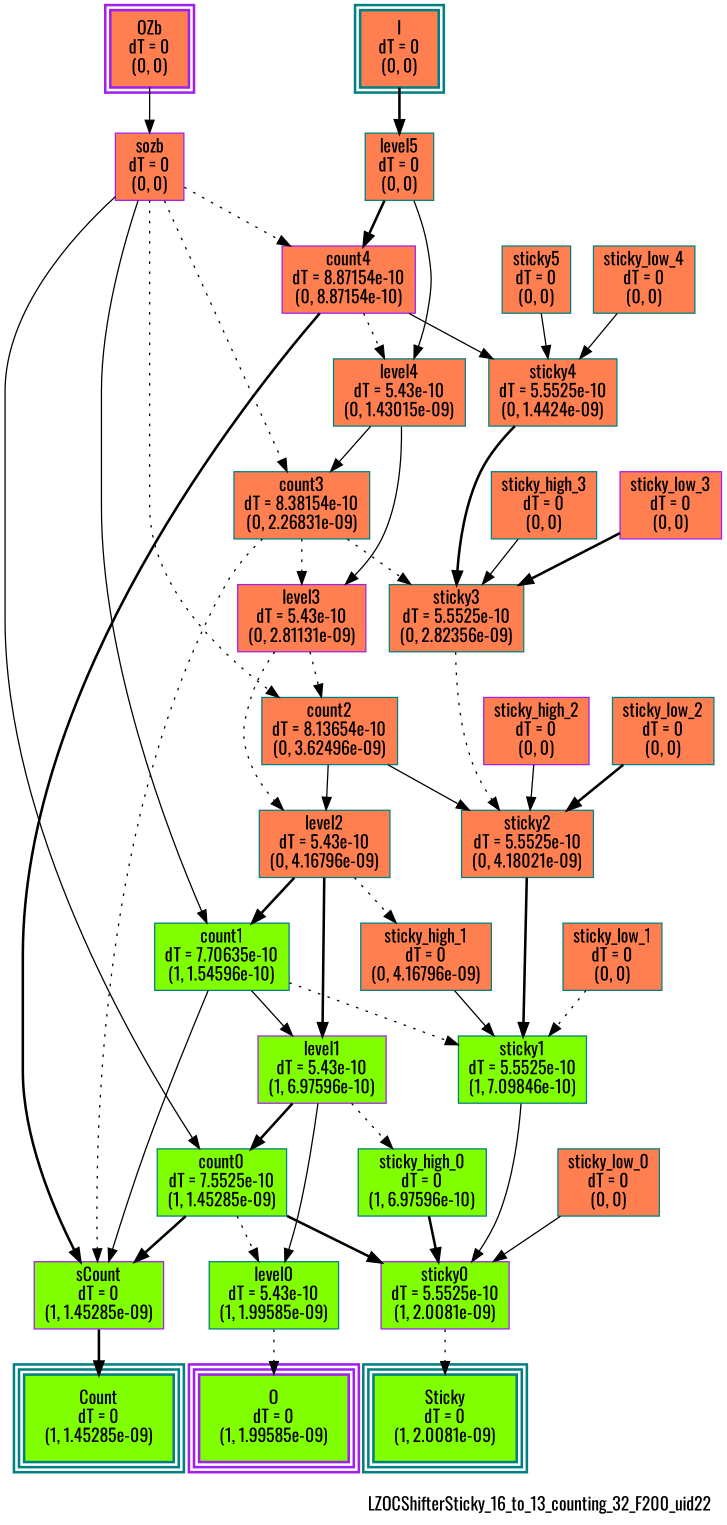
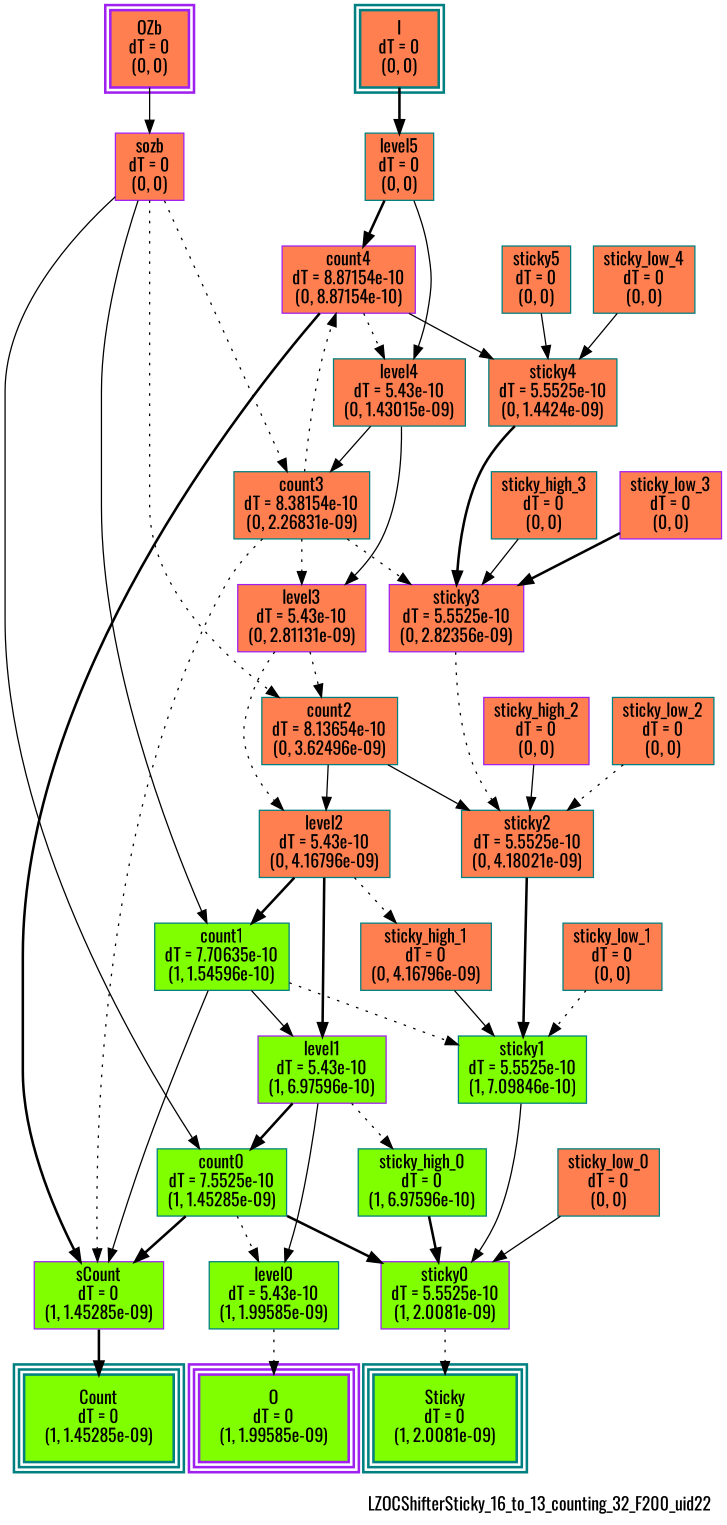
  digraph {
    fontname=Oswald
    label=LZOCShifterSticky_16_to_13_counting_32_F200_uid22
    labeljust=right
    labelloc=bottom
    nodesep=0.25
    ranksep=0.5
    node [color=teal fillcolor=coral fontname=Oswald peripheries=1 shape=box style=filled]
    edge [arrowhead=normal arrowsize=1.0 arrowtail=normal color=black dir=forward fontname=Oswald style=solid]
    n1 [label="I\ndT = 0\n(0, 0)" peripheries=2 style="bold, filled"]
    n2 [color=purple label="OZb\ndT = 0\n(0, 0)" peripheries=2 style="bold, filled"]
    n3 [fillcolor=chartreuse label="Count\ndT = 0\n(1, 1.45285e-09)" peripheries=3 style="bold, filled"]
    n4 [color=purple fillcolor=chartreuse label="O\ndT = 0\n(1, 1.99585e-09)" peripheries=3 style="bold, filled"]
    n5 [fillcolor=chartreuse label="Sticky\ndT = 0\n(1, 2.0081e-09)" peripheries=3 style="bold, filled"]
    n6 [label="level5\ndT = 0\n(0, 0)"]
    n7 [color=purple label="sozb\ndT = 0\n(0, 0)"]
    n8 [color=purple label="count4\ndT = 8.87154e-10\n(0, 8.87154e-10)"]
    n9 [label="level4\ndT = 5.43e-10\n(0, 1.43015e-09)"]
    n10 [label="count3\ndT = 8.38154e-10\n(0, 2.26831e-09)"]
    n11 [label="count2\ndT = 8.13654e-10\n(0, 3.62496e-09)"]
    n12 [fillcolor=chartreuse label="count1\ndT = 7.70635e-10\n(1, 1.54596e-10)"]
    n13 [fillcolor=chartreuse label="count0\ndT = 7.5525e-10\n(1, 1.45285e-09)"]
    n14 [label="sticky4\ndT = 5.5525e-10\n(0, 1.4424e-09)"]
    n15 [color=purple fillcolor=chartreuse label="sCount\ndT = 0\n(1, 1.45285e-09)"]
    n16 [color=purple label="level3\ndT = 5.43e-10\n(0, 2.81131e-09)"]
-   n17 [label="sticky3\ndT = 5.5525e-10\n(0, 2.82356e-09)"]
+   n17 [color=purple label="sticky3\ndT = 5.5525e-10\n(0, 2.82356e-09)"]
    n18 [label="level2\ndT = 5.43e-10\n(0, 4.16796e-09)"]
    n19 [label="sticky2\ndT = 5.5525e-10\n(0, 4.18021e-09)"]
    n20 [color=purple fillcolor=chartreuse label="level1\ndT = 5.43e-10\n(1, 6.97596e-10)"]
    n21 [fillcolor=chartreuse label="sticky1\ndT = 5.5525e-10\n(1, 7.09846e-10)"]
    n22 [fillcolor=chartreuse label="level0\ndT = 5.43e-10\n(1, 1.99585e-09)"]
    n23 [color=purple fillcolor=chartreuse label="sticky0\ndT = 5.5525e-10\n(1, 2.0081e-09)"]
    n24 [label="sticky5\ndT = 0\n(0, 0)"]
    n25 [label="sticky_low_4\ndT = 0\n(0, 0)"]
    n26 [label="sticky_high_1\ndT = 0\n(0, 4.16796e-09)"]
    n27 [label="sticky_high_3\ndT = 0\n(0, 0)"]
    n28 [color=purple label="sticky_low_3\ndT = 0\n(0, 0)"]
    n29 [fillcolor=chartreuse label="sticky_high_0\ndT = 0\n(1, 6.97596e-10)"]
    n30 [color=purple label="sticky_high_2\ndT = 0\n(0, 0)"]
    n31 [label="sticky_low_2\ndT = 0\n(0, 0)"]
    n32 [label="sticky_low_1\ndT = 0\n(0, 0)"]
    n33 [label="sticky_low_0\ndT = 0\n(0, 0)"]
    subgraph sub_1 {
      rank=same
      n1
      n2
    }
    subgraph sub_2 {
      rank=same
      n3
      n4
      n5
    }
    n1 -> n6 [style=bold]
    n2 -> n7
    n6 -> n8 [style=bold]
    n6 -> n9
-   n7 -> n8 [style=dotted]
+   n10 -> n8 [style=dotted]
    n7 -> n10 [style=dotted]
    n7 -> n11 [style=dotted]
    n7 -> n12
    n7 -> n13
    n8 -> n9 [style=dotted]
    n8 -> n14
    n8 -> n15 [style=bold]
    n9 -> n10
    n9 -> n16
    n10 -> n15 [style=dotted]
    n10 -> n16 [style=dotted]
    n10 -> n17 [style=dotted]
    n11 -> n18
    n11 -> n19
    n12 -> n15
    n12 -> n20
    n12 -> n21 [style=dotted]
    n13 -> n15 [style=bold]
    n13 -> n22 [style=dotted]
    n13 -> n23 [style=bold]
    n14 -> n17 [style=bold]
    n15 -> n3 [style=bold]
    n16 -> n11 [style=dotted]
    n16 -> n18 [style=dotted]
    n17 -> n19 [style=dotted]
    n18 -> n12 [style=bold]
    n18 -> n20 [style=bold]
    n18 -> n26 [style=dotted]
    n19 -> n21 [style=bold]
    n20 -> n13 [style=bold]
    n20 -> n22
    n20 -> n29 [style=dotted]
    n21 -> n23
    n22 -> n4 [style=dotted]
    n23 -> n5 [style=dotted]
    n24 -> n14
    n25 -> n14
    n26 -> n21
    n27 -> n17
    n28 -> n17 [style=bold]
    n29 -> n23 [style=bold]
    n30 -> n19
-   n31 -> n19 [style=bold]
+   n31 -> n19 [style=dotted]
    n32 -> n21 [style=dotted]
    n33 -> n23
  }
